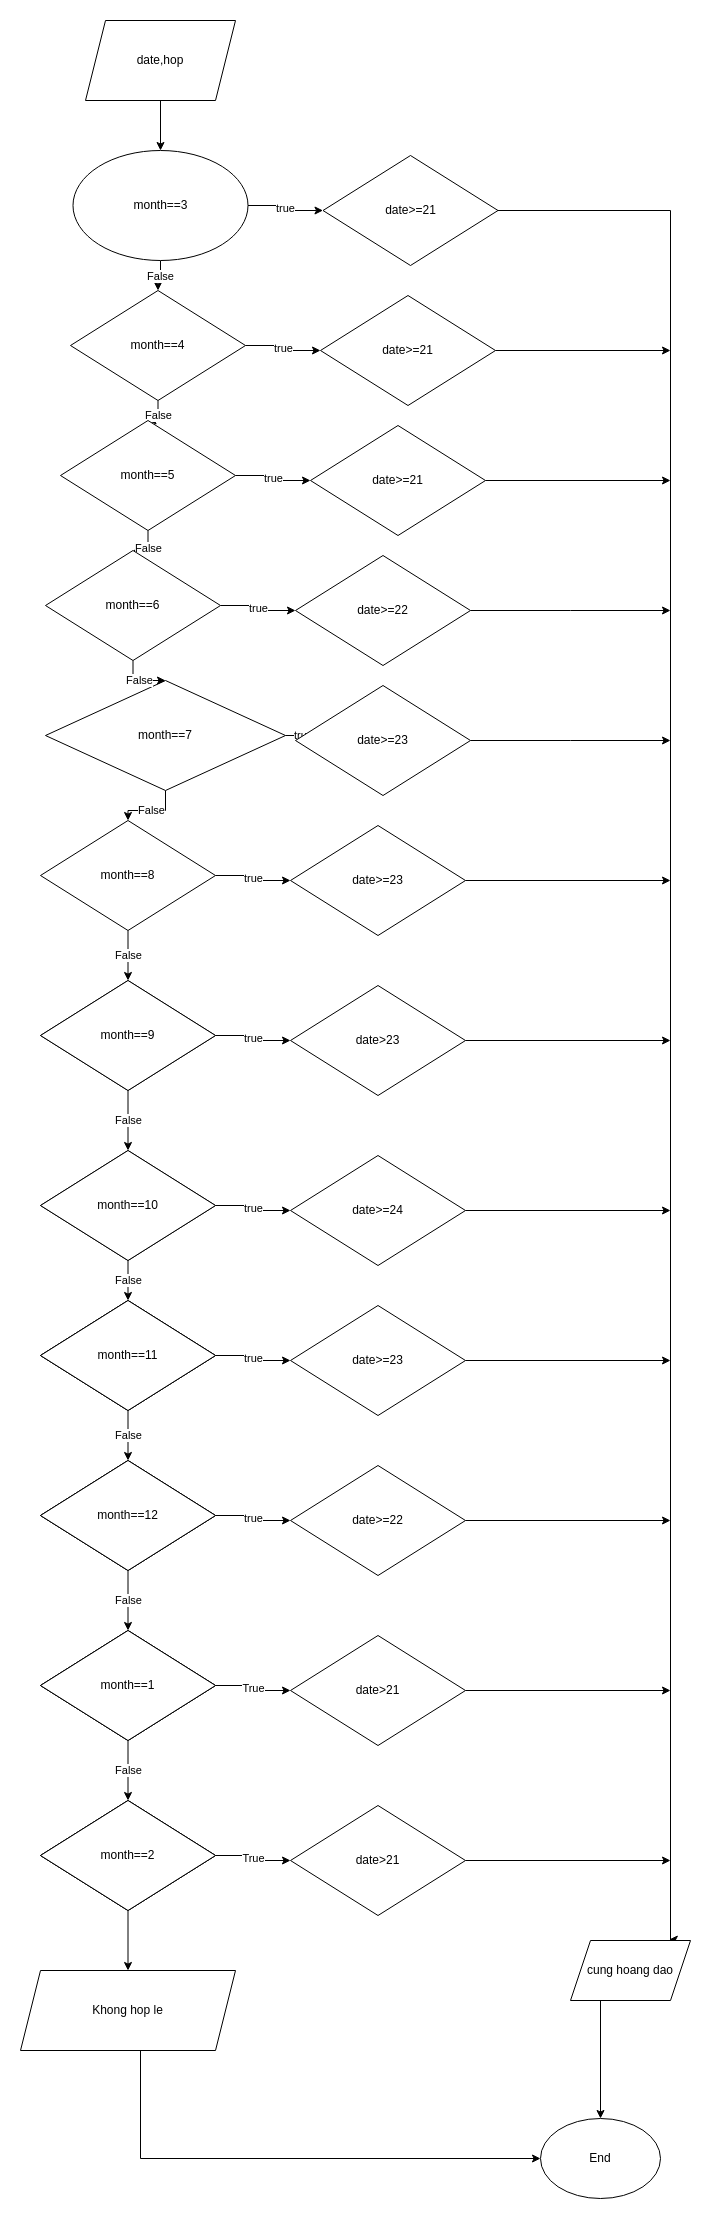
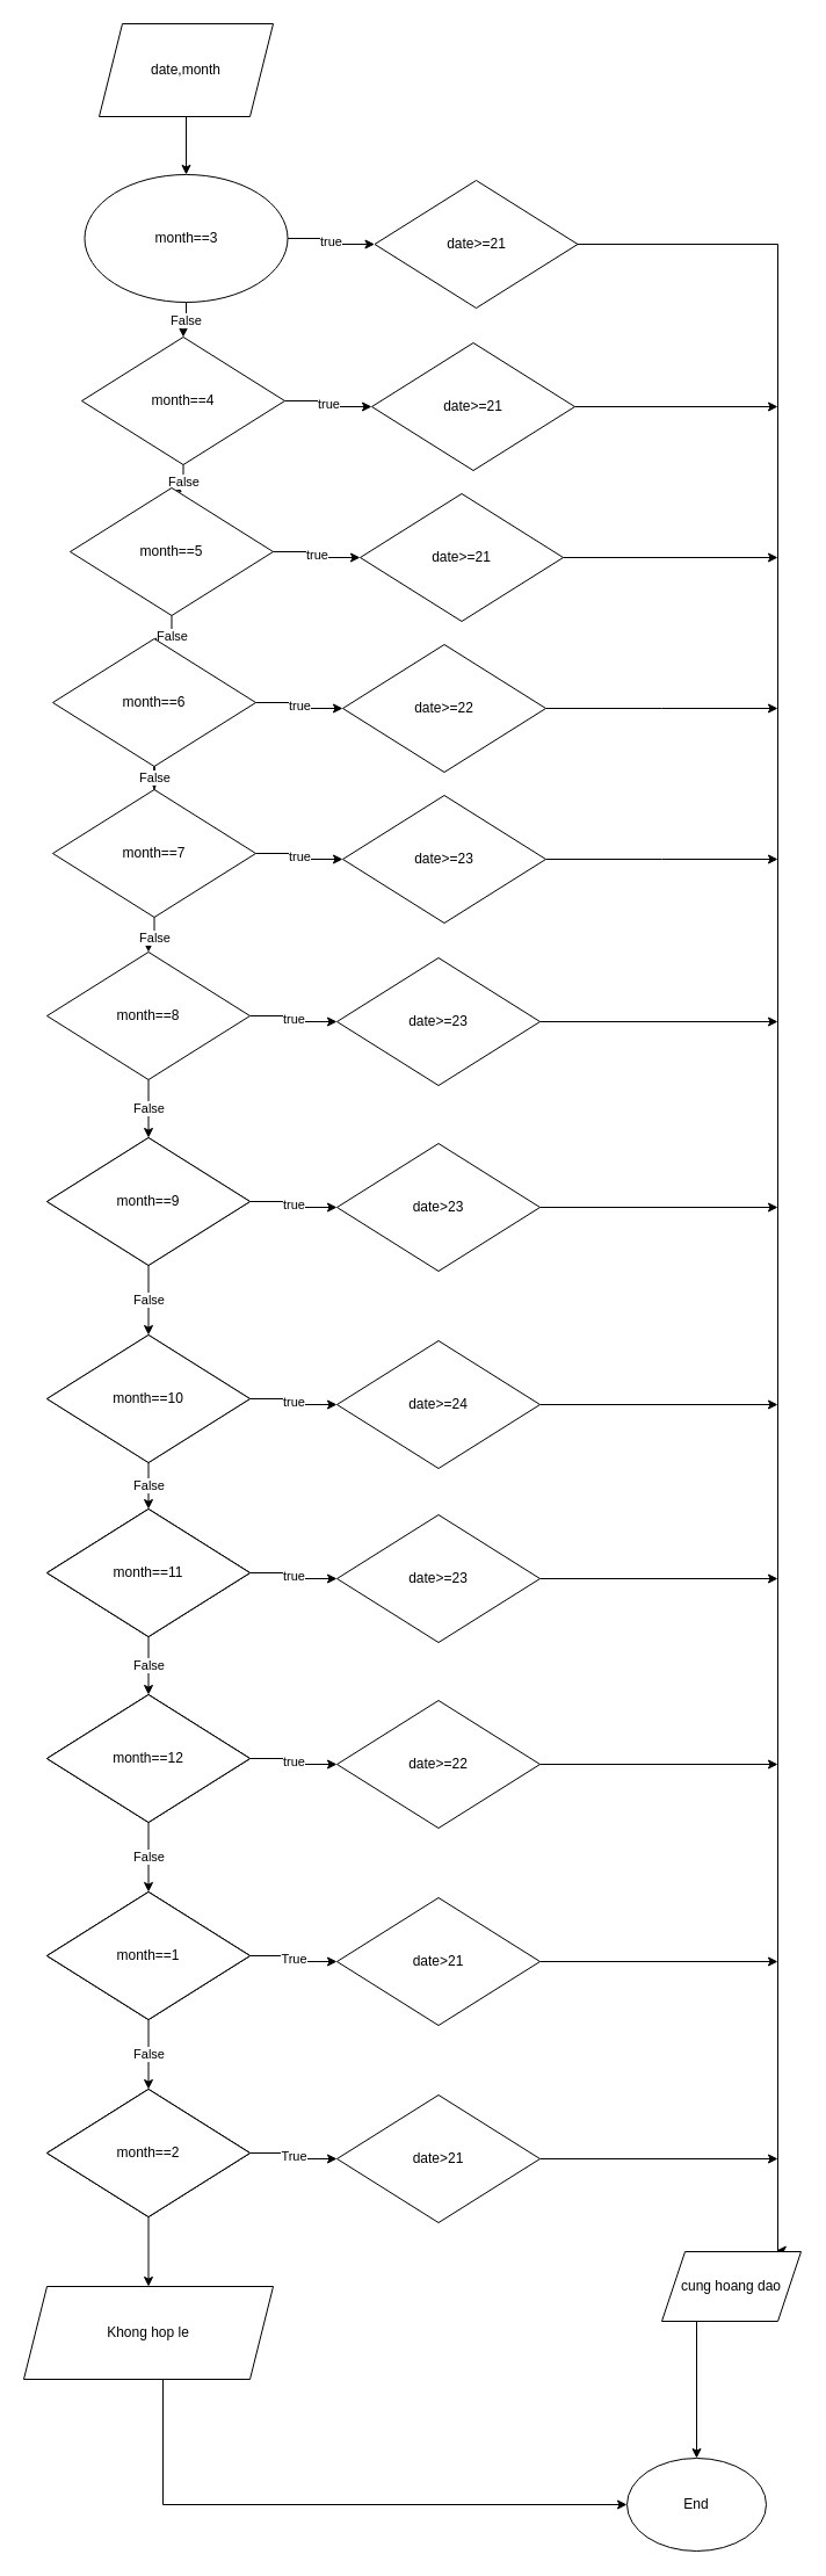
  <mxCell id="0" />
  <mxCell id="1" parent="0" />
  <mxCell id="2" style="edgeStyle=orthogonalEdgeStyle;rounded=0;orthogonalLoop=1;jettySize=auto;html=1;" parent="1" source="3" target="6" edge="1"><mxGeometry relative="1" as="geometry" /></mxCell>
- <mxCell id="3" value="date,hop" style="shape=parallelogram;perimeter=parallelogramPerimeter;whiteSpace=wrap;html=1;fixedSize=1;" parent="1" vertex="1"><mxGeometry x="85" y="20" width="150" height="80" as="geometry" /></mxCell>
+ <mxCell id="3" value="date,month" style="shape=parallelogram;perimeter=parallelogramPerimeter;whiteSpace=wrap;html=1;fixedSize=1;" parent="1" vertex="1"><mxGeometry x="85" y="20" width="150" height="80" as="geometry" /></mxCell>
  <mxCell id="4" value="False" style="edgeStyle=orthogonalEdgeStyle;rounded=0;orthogonalLoop=1;jettySize=auto;html=1;" parent="1" source="6" target="9" edge="1"><mxGeometry relative="1" as="geometry" /></mxCell>
  <mxCell id="5" value="true" style="edgeStyle=orthogonalEdgeStyle;rounded=0;orthogonalLoop=1;jettySize=auto;html=1;entryX=0;entryY=0.5;entryDx=0;entryDy=0;" parent="1" source="6" target="53" edge="1"><mxGeometry relative="1" as="geometry" /></mxCell>
  <mxCell id="6" value="month==3" style="ellipse;whiteSpace=wrap;html=1;" parent="1" vertex="1"><mxGeometry x="72.5" y="150" width="175" height="110" as="geometry" /></mxCell>
  <mxCell id="7" value="False" style="edgeStyle=orthogonalEdgeStyle;rounded=0;orthogonalLoop=1;jettySize=auto;html=1;" parent="1" source="9" target="27" edge="1"><mxGeometry relative="1" as="geometry" /></mxCell>
  <mxCell id="8" value="true" style="edgeStyle=orthogonalEdgeStyle;rounded=0;orthogonalLoop=1;jettySize=auto;html=1;" parent="1" source="9" target="55" edge="1"><mxGeometry relative="1" as="geometry" /></mxCell>
  <mxCell id="9" value="month==4" style="rhombus;whiteSpace=wrap;html=1;" parent="1" vertex="1"><mxGeometry x="70" y="290" width="175" height="110" as="geometry" /></mxCell>
  <mxCell id="10" style="edgeStyle=orthogonalEdgeStyle;rounded=0;orthogonalLoop=1;jettySize=auto;html=1;" parent="1" source="11" target="35" edge="1"><mxGeometry relative="1" as="geometry" /></mxCell>
  <mxCell id="11" value="month==2" style="rhombus;whiteSpace=wrap;html=1;" parent="1" vertex="1"><mxGeometry x="40" y="1800" width="175" height="110" as="geometry" /></mxCell>
  <mxCell id="12" value="False" style="edgeStyle=orthogonalEdgeStyle;rounded=0;orthogonalLoop=1;jettySize=auto;html=1;" parent="1" source="13" target="11" edge="1"><mxGeometry relative="1" as="geometry" /></mxCell>
  <mxCell id="13" value="month==1" style="rhombus;whiteSpace=wrap;html=1;" parent="1" vertex="1"><mxGeometry x="40" y="1630" width="175" height="110" as="geometry" /></mxCell>
  <mxCell id="14" value="False" style="edgeStyle=orthogonalEdgeStyle;rounded=0;orthogonalLoop=1;jettySize=auto;html=1;entryX=0.5;entryY=0;entryDx=0;entryDy=0;" parent="1" source="15" target="21" edge="1"><mxGeometry relative="1" as="geometry" /></mxCell>
  <mxCell id="15" value="month==11" style="rhombus;whiteSpace=wrap;html=1;" parent="1" vertex="1"><mxGeometry x="40" y="1300" width="175" height="110" as="geometry" /></mxCell>
  <mxCell id="16" value="False" style="edgeStyle=orthogonalEdgeStyle;rounded=0;orthogonalLoop=1;jettySize=auto;html=1;" parent="1" source="17" target="19" edge="1"><mxGeometry relative="1" as="geometry" /></mxCell>
  <mxCell id="17" value="month==9" style="rhombus;whiteSpace=wrap;html=1;" parent="1" vertex="1"><mxGeometry x="40" y="980" width="175" height="110" as="geometry" /></mxCell>
  <mxCell id="18" value="False" style="edgeStyle=orthogonalEdgeStyle;rounded=0;orthogonalLoop=1;jettySize=auto;html=1;entryX=0.5;entryY=0;entryDx=0;entryDy=0;" parent="1" source="19" target="15" edge="1"><mxGeometry relative="1" as="geometry" /></mxCell>
  <mxCell id="19" value="month==10" style="rhombus;whiteSpace=wrap;html=1;" parent="1" vertex="1"><mxGeometry x="40" y="1150" width="175" height="110" as="geometry" /></mxCell>
  <mxCell id="20" value="False" style="edgeStyle=orthogonalEdgeStyle;rounded=0;orthogonalLoop=1;jettySize=auto;html=1;" parent="1" source="21" target="13" edge="1"><mxGeometry relative="1" as="geometry" /></mxCell>
  <mxCell id="21" value="month==12" style="rhombus;whiteSpace=wrap;html=1;" parent="1" vertex="1"><mxGeometry x="40" y="1460" width="175" height="110" as="geometry" /></mxCell>
  <mxCell id="22" value="False" style="edgeStyle=orthogonalEdgeStyle;rounded=0;orthogonalLoop=1;jettySize=auto;html=1;entryX=0.5;entryY=0;entryDx=0;entryDy=0;" parent="1" source="24" target="17" edge="1"><mxGeometry relative="1" as="geometry" /></mxCell>
  <mxCell id="23" value="true" style="edgeStyle=orthogonalEdgeStyle;rounded=0;orthogonalLoop=1;jettySize=auto;html=1;" parent="1" source="24" target="57" edge="1"><mxGeometry relative="1" as="geometry" /></mxCell>
  <mxCell id="24" value="month==8" style="rhombus;whiteSpace=wrap;html=1;" parent="1" vertex="1"><mxGeometry x="40" y="820" width="175" height="110" as="geometry" /></mxCell>
  <mxCell id="25" value="False" style="edgeStyle=orthogonalEdgeStyle;rounded=0;orthogonalLoop=1;jettySize=auto;html=1;" parent="1" source="27" target="33" edge="1"><mxGeometry relative="1" as="geometry" /></mxCell>
  <mxCell id="26" value="true" style="edgeStyle=orthogonalEdgeStyle;rounded=0;orthogonalLoop=1;jettySize=auto;html=1;" parent="1" source="27" target="59" edge="1"><mxGeometry relative="1" as="geometry" /></mxCell>
  <mxCell id="27" value="month==5" style="rhombus;whiteSpace=wrap;html=1;" parent="1" vertex="1"><mxGeometry x="60" y="420" width="175" height="110" as="geometry" /></mxCell>
  <mxCell id="28" value="False" style="edgeStyle=orthogonalEdgeStyle;rounded=0;orthogonalLoop=1;jettySize=auto;html=1;" parent="1" source="30" target="24" edge="1"><mxGeometry relative="1" as="geometry" /></mxCell>
  <mxCell id="29" value="true" style="edgeStyle=orthogonalEdgeStyle;rounded=0;orthogonalLoop=1;jettySize=auto;html=1;" parent="1" source="30" target="61" edge="1"><mxGeometry relative="1" as="geometry" /></mxCell>
- <mxCell id="30" value="month==7" style="rhombus;whiteSpace=wrap;html=1;" parent="1" vertex="1"><mxGeometry x="45" y="680" width="240" height="110" as="geometry" /></mxCell>
+ <mxCell id="30" value="month==7" style="rhombus;whiteSpace=wrap;html=1;" parent="1" vertex="1"><mxGeometry x="45" y="680" width="175" height="110" as="geometry" /></mxCell>
  <mxCell id="31" value="False" style="edgeStyle=orthogonalEdgeStyle;rounded=0;orthogonalLoop=1;jettySize=auto;html=1;" parent="1" source="33" target="30" edge="1"><mxGeometry relative="1" as="geometry" /></mxCell>
  <mxCell id="32" value="true" style="edgeStyle=orthogonalEdgeStyle;rounded=0;orthogonalLoop=1;jettySize=auto;html=1;" parent="1" source="33" target="63" edge="1"><mxGeometry relative="1" as="geometry" /></mxCell>
  <mxCell id="33" value="month==6" style="rhombus;whiteSpace=wrap;html=1;" parent="1" vertex="1"><mxGeometry x="45" y="550" width="175" height="110" as="geometry" /></mxCell>
  <mxCell id="34" style="edgeStyle=orthogonalEdgeStyle;rounded=0;orthogonalLoop=1;jettySize=auto;html=1;entryX=0;entryY=0.5;entryDx=0;entryDy=0;" parent="1" source="35" target="76" edge="1"><mxGeometry relative="1" as="geometry"><Array as="points"><mxPoint x="140" y="2158" /></Array></mxGeometry></mxCell>
  <mxCell id="35" value="Khong hop le" style="shape=parallelogram;perimeter=parallelogramPerimeter;whiteSpace=wrap;html=1;fixedSize=1;" parent="1" vertex="1"><mxGeometry x="20" y="1970" width="215" height="80" as="geometry" /></mxCell>
  <mxCell id="36" value="month==2" style="rhombus;whiteSpace=wrap;html=1;" parent="1" vertex="1"><mxGeometry x="40" y="1800" width="175" height="110" as="geometry" /></mxCell>
  <mxCell id="37" value="month==1" style="rhombus;whiteSpace=wrap;html=1;" parent="1" vertex="1"><mxGeometry x="40" y="1630" width="175" height="110" as="geometry" /></mxCell>
  <mxCell id="38" value="month==12" style="rhombus;whiteSpace=wrap;html=1;" parent="1" vertex="1"><mxGeometry x="40" y="1460" width="175" height="110" as="geometry" /></mxCell>
  <mxCell id="39" value="month==11" style="rhombus;whiteSpace=wrap;html=1;" parent="1" vertex="1"><mxGeometry x="40" y="1300" width="175" height="110" as="geometry" /></mxCell>
  <mxCell id="40" value="True" style="edgeStyle=orthogonalEdgeStyle;rounded=0;orthogonalLoop=1;jettySize=auto;html=1;" parent="1" source="41" target="65" edge="1"><mxGeometry relative="1" as="geometry" /></mxCell>
  <mxCell id="41" value="month==2" style="rhombus;whiteSpace=wrap;html=1;" parent="1" vertex="1"><mxGeometry x="40" y="1800" width="175" height="110" as="geometry" /></mxCell>
  <mxCell id="42" value="True" style="edgeStyle=orthogonalEdgeStyle;rounded=0;orthogonalLoop=1;jettySize=auto;html=1;" parent="1" source="43" target="67" edge="1"><mxGeometry relative="1" as="geometry" /></mxCell>
  <mxCell id="43" value="month==1" style="rhombus;whiteSpace=wrap;html=1;" parent="1" vertex="1"><mxGeometry x="40" y="1630" width="175" height="110" as="geometry" /></mxCell>
  <mxCell id="44" value="true" style="edgeStyle=orthogonalEdgeStyle;rounded=0;orthogonalLoop=1;jettySize=auto;html=1;" parent="1" source="45" target="69" edge="1"><mxGeometry relative="1" as="geometry" /></mxCell>
  <mxCell id="45" value="month==12" style="rhombus;whiteSpace=wrap;html=1;" parent="1" vertex="1"><mxGeometry x="40" y="1460" width="175" height="110" as="geometry" /></mxCell>
  <mxCell id="46" value="true" style="edgeStyle=orthogonalEdgeStyle;rounded=0;orthogonalLoop=1;jettySize=auto;html=1;" parent="1" source="47" target="71" edge="1"><mxGeometry relative="1" as="geometry" /></mxCell>
  <mxCell id="47" value="month==11" style="rhombus;whiteSpace=wrap;html=1;" parent="1" vertex="1"><mxGeometry x="40" y="1300" width="175" height="110" as="geometry" /></mxCell>
  <mxCell id="48" value="true" style="edgeStyle=orthogonalEdgeStyle;rounded=0;orthogonalLoop=1;jettySize=auto;html=1;" parent="1" source="49" target="73" edge="1"><mxGeometry relative="1" as="geometry" /></mxCell>
  <mxCell id="49" value="month==9" style="rhombus;whiteSpace=wrap;html=1;" parent="1" vertex="1"><mxGeometry x="40" y="980" width="175" height="110" as="geometry" /></mxCell>
  <mxCell id="50" value="true" style="edgeStyle=orthogonalEdgeStyle;rounded=0;orthogonalLoop=1;jettySize=auto;html=1;entryX=0;entryY=0.5;entryDx=0;entryDy=0;" parent="1" source="51" target="75" edge="1"><mxGeometry relative="1" as="geometry" /></mxCell>
  <mxCell id="51" value="month==10" style="rhombus;whiteSpace=wrap;html=1;" parent="1" vertex="1"><mxGeometry x="40" y="1150" width="175" height="110" as="geometry" /></mxCell>
  <mxCell id="52" style="edgeStyle=orthogonalEdgeStyle;rounded=0;orthogonalLoop=1;jettySize=auto;html=1;exitX=1;exitY=0.5;exitDx=0;exitDy=0;entryX=0.823;entryY=-0.017;entryDx=0;entryDy=0;entryPerimeter=0;" edge="1" parent="1" source="53" target="78"><mxGeometry relative="1" as="geometry"><mxPoint x="670" y="210" as="targetPoint" /><Array as="points"><mxPoint x="670" y="210" /><mxPoint x="670" y="1939" /></Array></mxGeometry></mxCell>
  <mxCell id="53" value="date&amp;gt;=21" style="rhombus;whiteSpace=wrap;html=1;" parent="1" vertex="1"><mxGeometry x="322.5" y="155" width="175" height="110" as="geometry" /></mxCell>
  <mxCell id="54" style="edgeStyle=orthogonalEdgeStyle;rounded=0;orthogonalLoop=1;jettySize=auto;html=1;exitX=1;exitY=0.5;exitDx=0;exitDy=0;" edge="1" parent="1" source="55"><mxGeometry relative="1" as="geometry"><mxPoint x="670" y="350" as="targetPoint" /></mxGeometry></mxCell>
  <mxCell id="55" value="date&amp;gt;=21" style="rhombus;whiteSpace=wrap;html=1;" parent="1" vertex="1"><mxGeometry x="320" y="295" width="175" height="110" as="geometry" /></mxCell>
  <mxCell id="56" style="edgeStyle=orthogonalEdgeStyle;rounded=0;orthogonalLoop=1;jettySize=auto;html=1;exitX=1;exitY=0.5;exitDx=0;exitDy=0;" edge="1" parent="1" source="57"><mxGeometry relative="1" as="geometry"><mxPoint x="670" y="880" as="targetPoint" /></mxGeometry></mxCell>
  <mxCell id="57" value="date&amp;gt;=23" style="rhombus;whiteSpace=wrap;html=1;" parent="1" vertex="1"><mxGeometry x="290" y="825" width="175" height="110" as="geometry" /></mxCell>
  <mxCell id="58" style="edgeStyle=orthogonalEdgeStyle;rounded=0;orthogonalLoop=1;jettySize=auto;html=1;exitX=1;exitY=0.5;exitDx=0;exitDy=0;" edge="1" parent="1" source="59"><mxGeometry relative="1" as="geometry"><mxPoint x="670" y="480" as="targetPoint" /></mxGeometry></mxCell>
  <mxCell id="59" value="date&amp;gt;=21" style="rhombus;whiteSpace=wrap;html=1;" parent="1" vertex="1"><mxGeometry x="310" y="425" width="175" height="110" as="geometry" /></mxCell>
  <mxCell id="60" style="edgeStyle=orthogonalEdgeStyle;rounded=0;orthogonalLoop=1;jettySize=auto;html=1;exitX=1;exitY=0.5;exitDx=0;exitDy=0;" edge="1" parent="1" source="61"><mxGeometry relative="1" as="geometry"><mxPoint x="670" y="740" as="targetPoint" /></mxGeometry></mxCell>
  <mxCell id="61" value="date&amp;gt;=23" style="rhombus;whiteSpace=wrap;html=1;" parent="1" vertex="1"><mxGeometry x="295" y="685" width="175" height="110" as="geometry" /></mxCell>
  <mxCell id="62" style="edgeStyle=orthogonalEdgeStyle;rounded=0;orthogonalLoop=1;jettySize=auto;html=1;exitX=1;exitY=0.5;exitDx=0;exitDy=0;" edge="1" parent="1" source="63"><mxGeometry relative="1" as="geometry"><mxPoint x="670" y="610" as="targetPoint" /></mxGeometry></mxCell>
  <mxCell id="63" value="date&amp;gt;=22" style="rhombus;whiteSpace=wrap;html=1;" parent="1" vertex="1"><mxGeometry x="295" y="555" width="175" height="110" as="geometry" /></mxCell>
  <mxCell id="64" style="edgeStyle=orthogonalEdgeStyle;rounded=0;orthogonalLoop=1;jettySize=auto;html=1;exitX=1;exitY=0.5;exitDx=0;exitDy=0;" edge="1" parent="1" source="65"><mxGeometry relative="1" as="geometry"><mxPoint x="670" y="1860" as="targetPoint" /></mxGeometry></mxCell>
  <mxCell id="65" value="date&amp;gt;21" style="rhombus;whiteSpace=wrap;html=1;" parent="1" vertex="1"><mxGeometry x="290" y="1805" width="175" height="110" as="geometry" /></mxCell>
  <mxCell id="66" style="edgeStyle=orthogonalEdgeStyle;rounded=0;orthogonalLoop=1;jettySize=auto;html=1;exitX=1;exitY=0.5;exitDx=0;exitDy=0;" edge="1" parent="1" source="67"><mxGeometry relative="1" as="geometry"><mxPoint x="670" y="1690" as="targetPoint" /></mxGeometry></mxCell>
  <mxCell id="67" value="date&amp;gt;21" style="rhombus;whiteSpace=wrap;html=1;" parent="1" vertex="1"><mxGeometry x="290" y="1635" width="175" height="110" as="geometry" /></mxCell>
  <mxCell id="68" style="edgeStyle=orthogonalEdgeStyle;rounded=0;orthogonalLoop=1;jettySize=auto;html=1;exitX=1;exitY=0.5;exitDx=0;exitDy=0;" edge="1" parent="1" source="69"><mxGeometry relative="1" as="geometry"><mxPoint x="670" y="1520" as="targetPoint" /></mxGeometry></mxCell>
  <mxCell id="69" value="date&amp;gt;=22" style="rhombus;whiteSpace=wrap;html=1;" parent="1" vertex="1"><mxGeometry x="290" y="1465" width="175" height="110" as="geometry" /></mxCell>
  <mxCell id="70" style="edgeStyle=orthogonalEdgeStyle;rounded=0;orthogonalLoop=1;jettySize=auto;html=1;exitX=1;exitY=0.5;exitDx=0;exitDy=0;" edge="1" parent="1" source="71"><mxGeometry relative="1" as="geometry"><mxPoint x="670" y="1360" as="targetPoint" /></mxGeometry></mxCell>
  <mxCell id="71" value="date&amp;gt;=23" style="rhombus;whiteSpace=wrap;html=1;" parent="1" vertex="1"><mxGeometry x="290" y="1305" width="175" height="110" as="geometry" /></mxCell>
  <mxCell id="72" style="edgeStyle=orthogonalEdgeStyle;rounded=0;orthogonalLoop=1;jettySize=auto;html=1;exitX=1;exitY=0.5;exitDx=0;exitDy=0;" edge="1" parent="1" source="73"><mxGeometry relative="1" as="geometry"><mxPoint x="670" y="1040" as="targetPoint" /></mxGeometry></mxCell>
  <mxCell id="73" value="date&amp;gt;23" style="rhombus;whiteSpace=wrap;html=1;" parent="1" vertex="1"><mxGeometry x="290" y="985" width="175" height="110" as="geometry" /></mxCell>
  <mxCell id="74" style="edgeStyle=orthogonalEdgeStyle;rounded=0;orthogonalLoop=1;jettySize=auto;html=1;exitX=1;exitY=0.5;exitDx=0;exitDy=0;" edge="1" parent="1" source="75"><mxGeometry relative="1" as="geometry"><mxPoint x="670" y="1210" as="targetPoint" /></mxGeometry></mxCell>
  <mxCell id="75" value="date&amp;gt;=24" style="rhombus;whiteSpace=wrap;html=1;" parent="1" vertex="1"><mxGeometry x="290" y="1155" width="175" height="110" as="geometry" /></mxCell>
  <mxCell id="76" value="End" style="ellipse;whiteSpace=wrap;html=1;" parent="1" vertex="1"><mxGeometry x="540" y="2118" width="120" height="80" as="geometry" /></mxCell>
  <mxCell id="77" style="edgeStyle=orthogonalEdgeStyle;rounded=0;orthogonalLoop=1;jettySize=auto;html=1;exitX=0.25;exitY=1;exitDx=0;exitDy=0;" edge="1" parent="1" source="78" target="76"><mxGeometry relative="1" as="geometry" /></mxCell>
  <mxCell id="78" value="cung hoang dao" style="shape=parallelogram;perimeter=parallelogramPerimeter;whiteSpace=wrap;html=1;fixedSize=1;" vertex="1" parent="1"><mxGeometry x="570" y="1940" width="120" height="60" as="geometry" /></mxCell>
